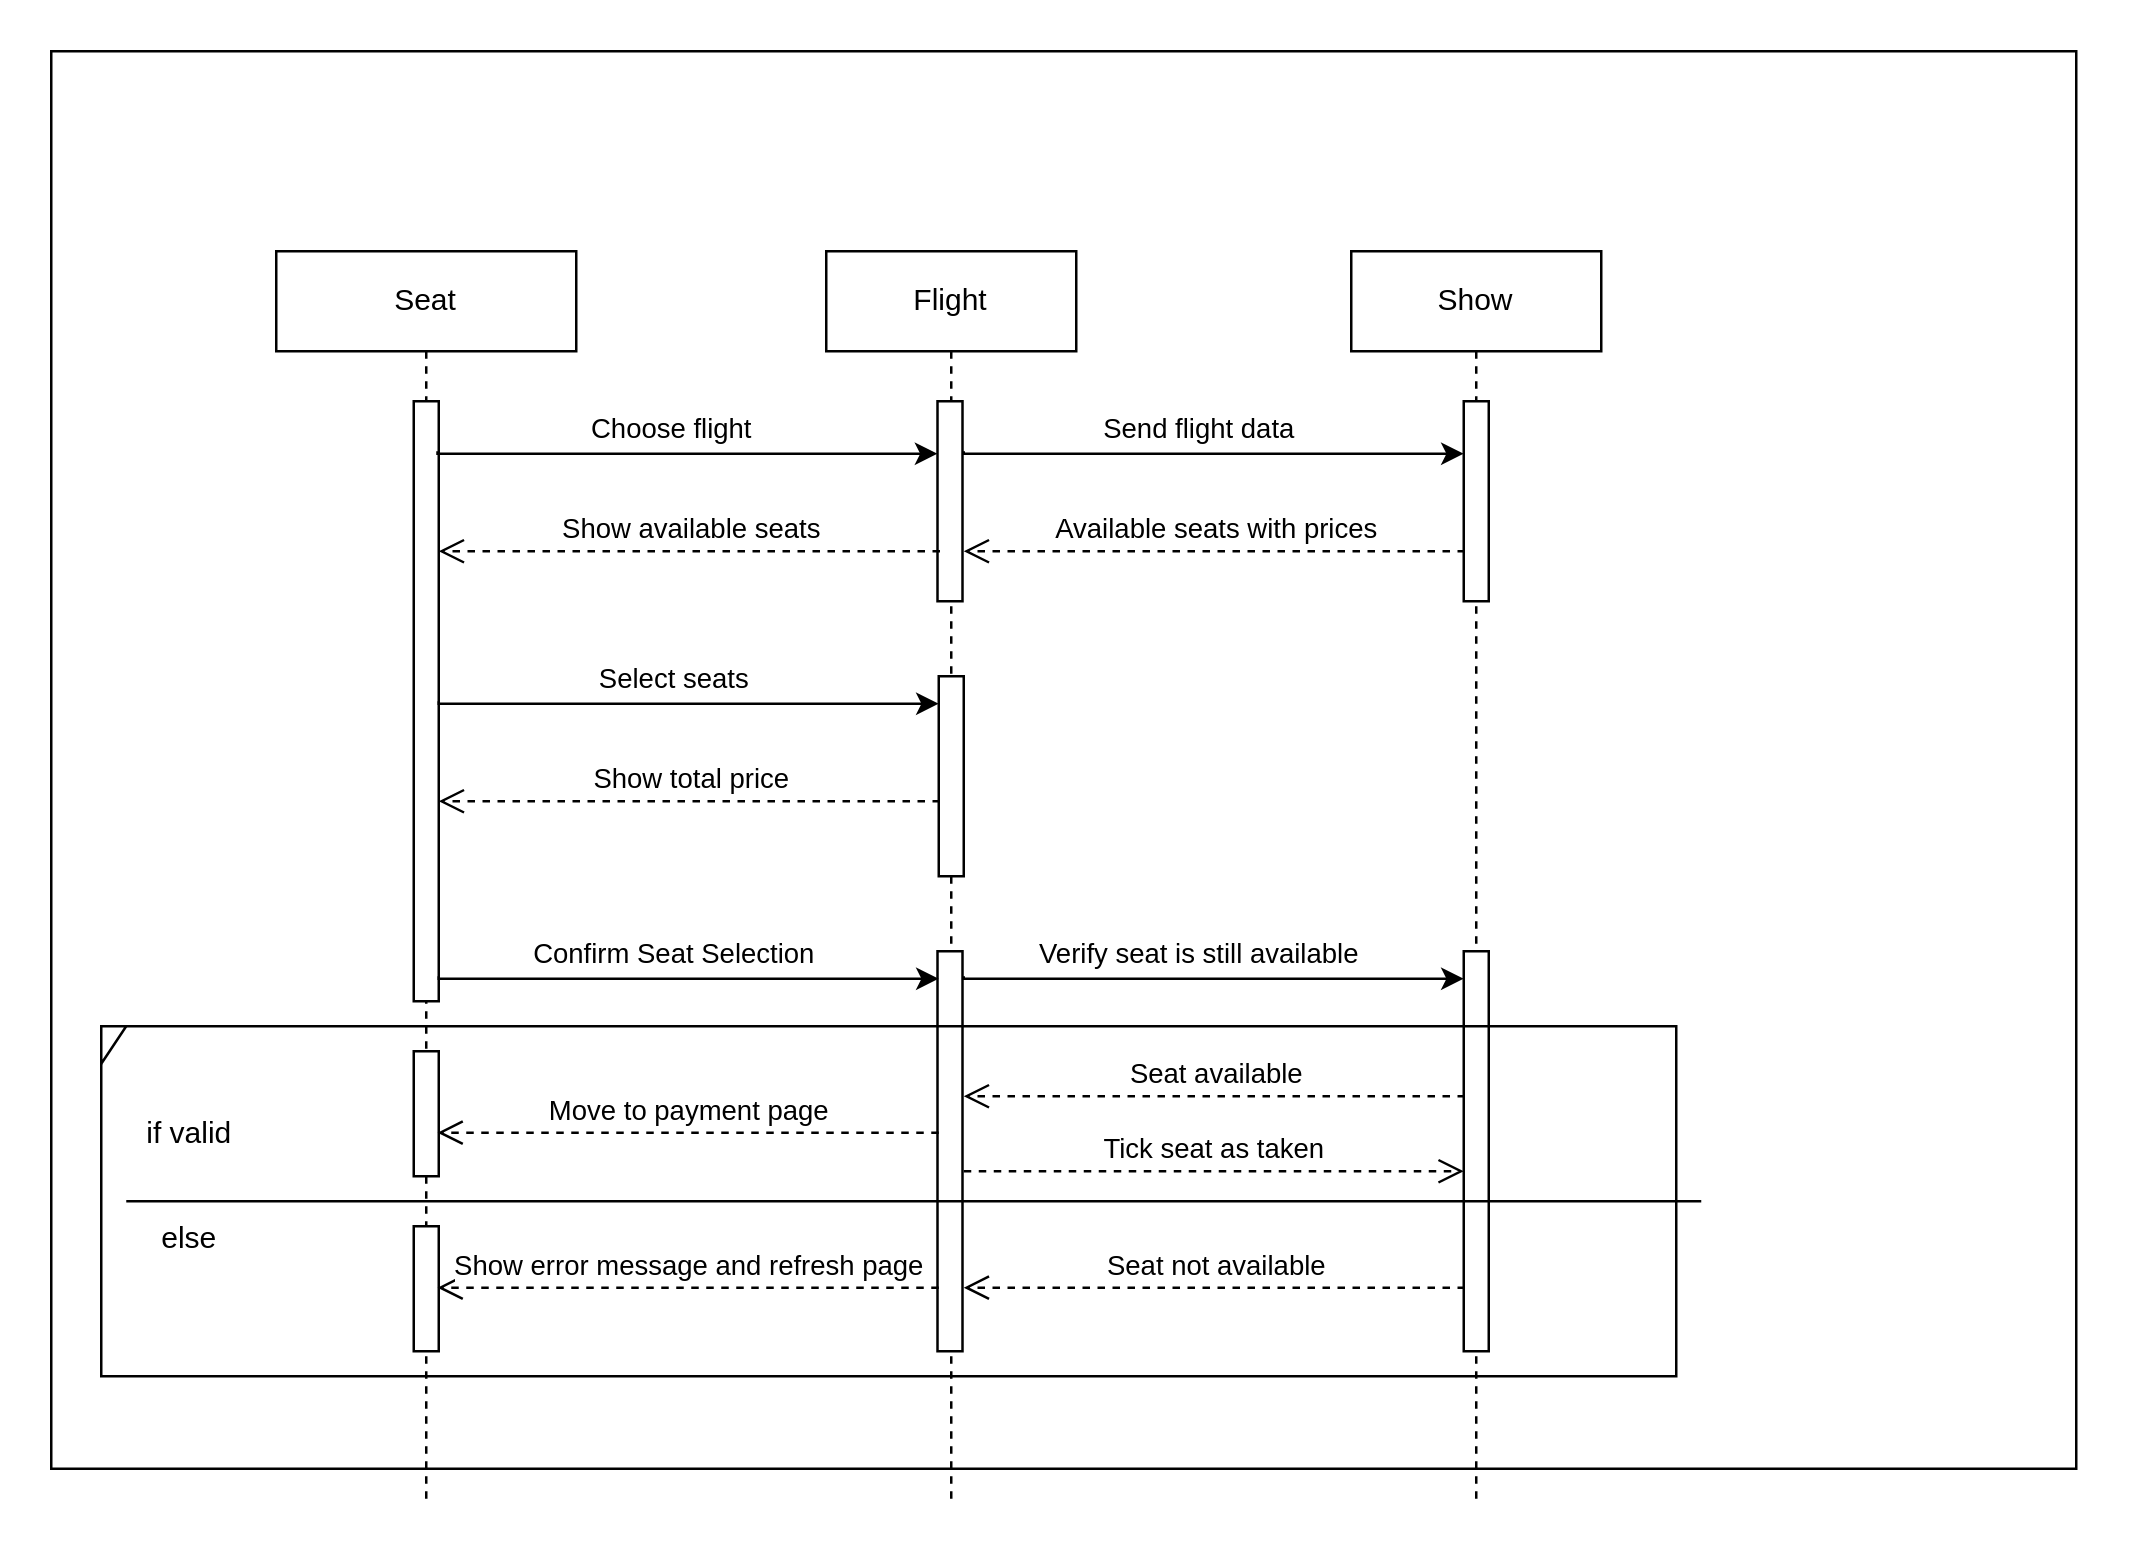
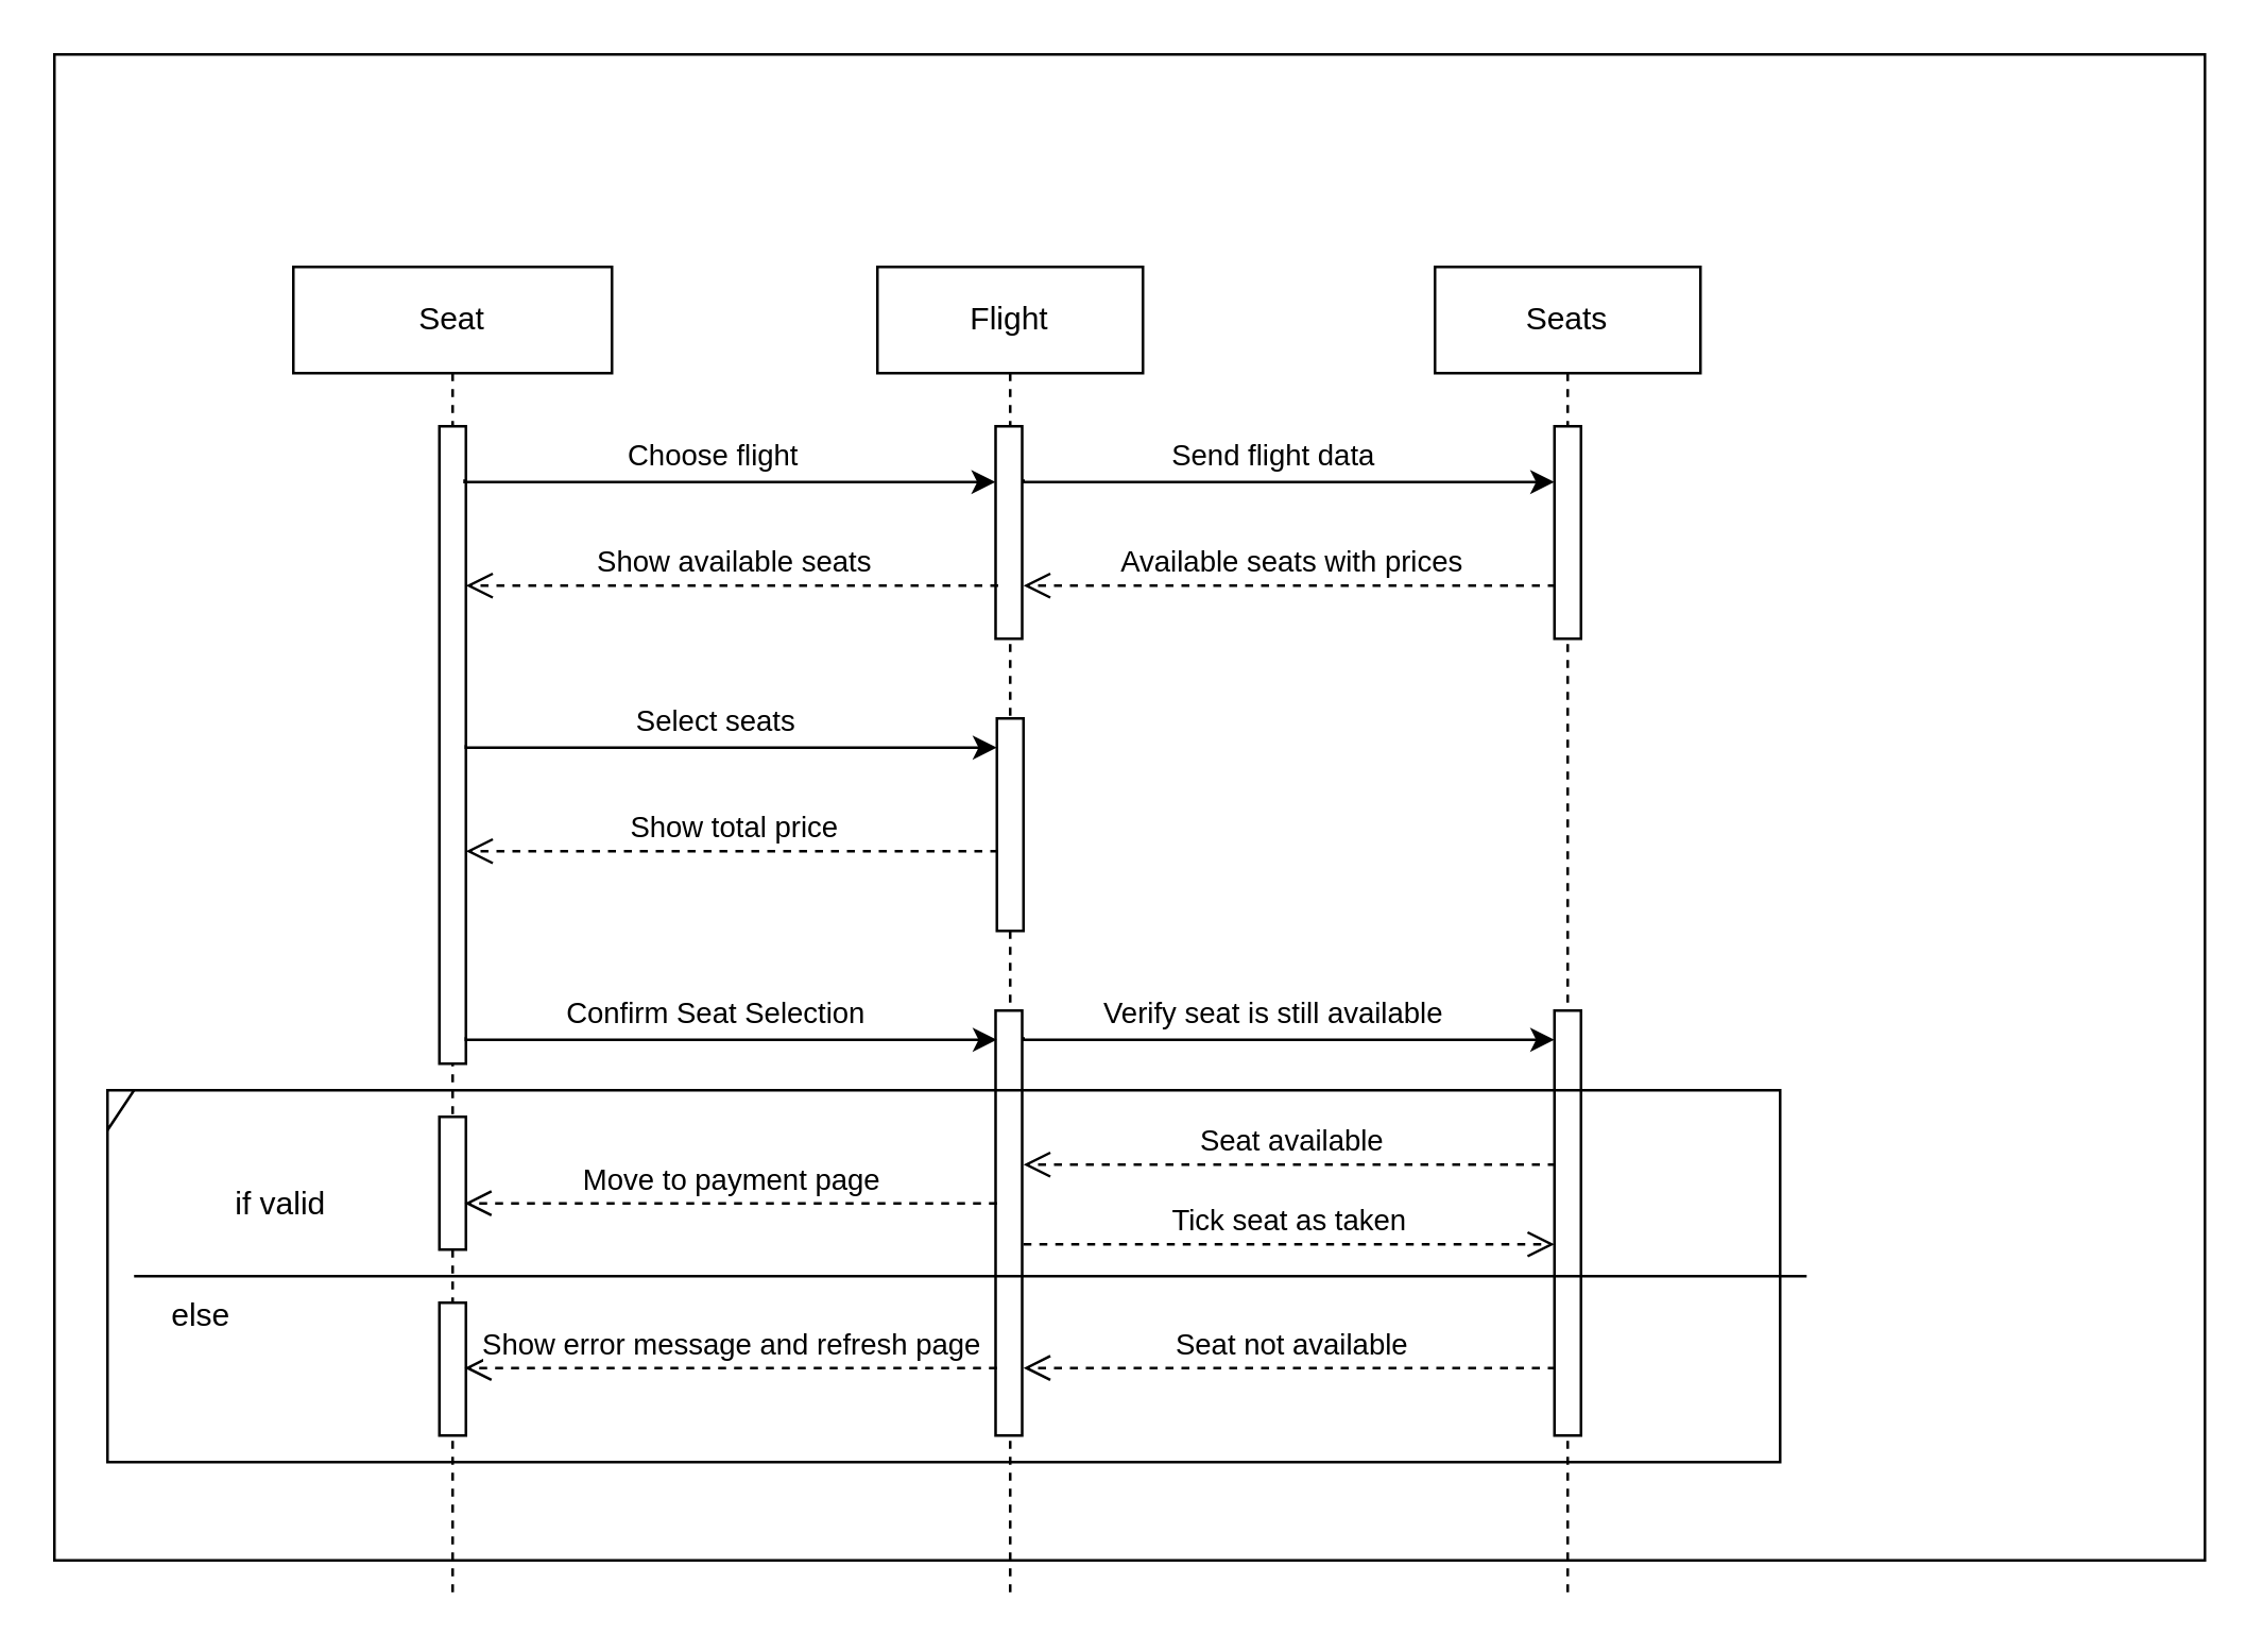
  <mxCell id="0" />
  <mxCell id="1" parent="0" />
  <mxCell id="2" value="" style="verticalLabelPosition=bottom;verticalAlign=top;html=1;shape=mxgraph.basic.rect;fillColor2=none;strokeWidth=1;size=20;indent=5;" parent="1" vertex="1"><mxGeometry x="20" y="20" width="810" height="567" as="geometry" /></mxCell>
  <mxCell id="3" value="Flight" style="shape=umlLifeline;perimeter=lifelinePerimeter;whiteSpace=wrap;html=1;container=1;dropTarget=0;collapsible=0;recursiveResize=0;outlineConnect=0;portConstraint=eastwest;newEdgeStyle={&quot;curved&quot;:0,&quot;rounded&quot;:0};" parent="1" vertex="1"><mxGeometry x="330" y="100" width="100" height="500" as="geometry" /></mxCell>
  <mxCell id="4" value="" style="html=1;points=[[0,0,0,0,5],[0,1,0,0,-5],[1,0,0,0,5],[1,1,0,0,-5]];perimeter=orthogonalPerimeter;outlineConnect=0;targetShapes=umlLifeline;portConstraint=eastwest;newEdgeStyle={&quot;curved&quot;:0,&quot;rounded&quot;:0};" parent="3" vertex="1"><mxGeometry x="44.5" y="60" width="10" height="80" as="geometry" /></mxCell>
  <mxCell id="5" value="" style="html=1;points=[[0,0,0,0,5],[0,1,0,0,-5],[1,0,0,0,5],[1,1,0,0,-5]];perimeter=orthogonalPerimeter;outlineConnect=0;targetShapes=umlLifeline;portConstraint=eastwest;newEdgeStyle={&quot;curved&quot;:0,&quot;rounded&quot;:0};" parent="3" vertex="1"><mxGeometry x="45" y="170" width="10" height="80" as="geometry" /></mxCell>
  <mxCell id="6" value="" style="html=1;points=[[0,0,0,0,5],[0,1,0,0,-5],[1,0,0,0,5],[1,1,0,0,-5]];perimeter=orthogonalPerimeter;outlineConnect=0;targetShapes=umlLifeline;portConstraint=eastwest;newEdgeStyle={&quot;curved&quot;:0,&quot;rounded&quot;:0};" parent="3" vertex="1"><mxGeometry x="44.5" y="280" width="10" height="160" as="geometry" /></mxCell>
  <mxCell id="7" value="" style="shape=umlLifeline;perimeter=lifelinePerimeter;whiteSpace=wrap;html=1;container=1;dropTarget=0;collapsible=0;recursiveResize=0;outlineConnect=0;portConstraint=eastwest;newEdgeStyle={&quot;curved&quot;:0,&quot;rounded&quot;:0};participant=umlActor;" parent="1" vertex="1"><mxGeometry x="160" y="100" width="20" height="500" as="geometry" /></mxCell>
  <mxCell id="8" value="" style="html=1;points=[[0,0,0,0,5],[0,1,0,0,-5],[1,0,0,0,5],[1,1,0,0,-5]];perimeter=orthogonalPerimeter;outlineConnect=0;targetShapes=umlLifeline;portConstraint=eastwest;newEdgeStyle={&quot;curved&quot;:0,&quot;rounded&quot;:0};" parent="7" vertex="1"><mxGeometry x="5" y="60" width="10" height="240" as="geometry" /></mxCell>
  <mxCell id="9" value="" style="html=1;points=[[0,0,0,0,5],[0,1,0,0,-5],[1,0,0,0,5],[1,1,0,0,-5]];perimeter=orthogonalPerimeter;outlineConnect=0;targetShapes=umlLifeline;portConstraint=eastwest;newEdgeStyle={&quot;curved&quot;:0,&quot;rounded&quot;:0};" parent="7" vertex="1"><mxGeometry x="5" y="320" width="10" height="50" as="geometry" /></mxCell>
- <mxCell id="10" value="Show" style="shape=umlLifeline;perimeter=lifelinePerimeter;whiteSpace=wrap;html=1;container=1;dropTarget=0;collapsible=0;recursiveResize=0;outlineConnect=0;portConstraint=eastwest;newEdgeStyle={&quot;curved&quot;:0,&quot;rounded&quot;:0};" parent="1" vertex="1"><mxGeometry x="540" y="100" width="100" height="500" as="geometry" /></mxCell>
+ <mxCell id="10" value="Seats" style="shape=umlLifeline;perimeter=lifelinePerimeter;whiteSpace=wrap;html=1;container=1;dropTarget=0;collapsible=0;recursiveResize=0;outlineConnect=0;portConstraint=eastwest;newEdgeStyle={&quot;curved&quot;:0,&quot;rounded&quot;:0};" parent="1" vertex="1"><mxGeometry x="540" y="100" width="100" height="500" as="geometry" /></mxCell>
  <mxCell id="11" value="" style="html=1;points=[[0,0,0,0,5],[0,1,0,0,-5],[1,0,0,0,5],[1,1,0,0,-5]];perimeter=orthogonalPerimeter;outlineConnect=0;targetShapes=umlLifeline;portConstraint=eastwest;newEdgeStyle={&quot;curved&quot;:0,&quot;rounded&quot;:0};" parent="10" vertex="1"><mxGeometry x="45" y="60" width="10" height="80" as="geometry" /></mxCell>
  <mxCell id="12" value="" style="html=1;points=[[0,0,0,0,5],[0,1,0,0,-5],[1,0,0,0,5],[1,1,0,0,-5]];perimeter=orthogonalPerimeter;outlineConnect=0;targetShapes=umlLifeline;portConstraint=eastwest;newEdgeStyle={&quot;curved&quot;:0,&quot;rounded&quot;:0};" parent="10" vertex="1"><mxGeometry x="45" y="280" width="10" height="160" as="geometry" /></mxCell>
  <mxCell id="13" style="edgeStyle=orthogonalEdgeStyle;rounded=0;orthogonalLoop=1;jettySize=auto;html=1;curved=0;" parent="1" edge="1"><mxGeometry relative="1" as="geometry"><mxPoint x="174.5" y="180" as="sourcePoint" /><mxPoint x="374.5" y="181" as="targetPoint" /><Array as="points"><mxPoint x="174.5" y="181" /></Array></mxGeometry></mxCell>
  <mxCell id="14" value="Choose flight" style="edgeLabel;html=1;align=center;verticalAlign=middle;resizable=0;points=[];" parent="13" vertex="1" connectable="0"><mxGeometry x="-0.296" y="-1" relative="1" as="geometry"><mxPoint x="23" y="-12" as="offset" /></mxGeometry></mxCell>
  <mxCell id="15" style="edgeStyle=orthogonalEdgeStyle;rounded=0;orthogonalLoop=1;jettySize=auto;html=1;curved=0;" parent="1" edge="1"><mxGeometry relative="1" as="geometry"><mxPoint x="385" y="180" as="sourcePoint" /><mxPoint x="585" y="181" as="targetPoint" /><Array as="points"><mxPoint x="385" y="181" /></Array></mxGeometry></mxCell>
  <mxCell id="16" value="Send flight data" style="edgeLabel;html=1;align=center;verticalAlign=middle;resizable=0;points=[];" parent="15" vertex="1" connectable="0"><mxGeometry x="-0.296" y="-1" relative="1" as="geometry"><mxPoint x="23" y="-12" as="offset" /></mxGeometry></mxCell>
  <mxCell id="17" value="Available seats with prices" style="html=1;verticalAlign=bottom;endArrow=open;dashed=1;endSize=8;curved=0;rounded=0;" parent="1" edge="1"><mxGeometry x="-0.003" relative="1" as="geometry"><mxPoint x="585.5" y="220" as="sourcePoint" /><mxPoint x="385" y="220" as="targetPoint" /><mxPoint as="offset" /></mxGeometry></mxCell>
  <mxCell id="18" value="Show available seats" style="html=1;verticalAlign=bottom;endArrow=open;dashed=1;endSize=8;curved=0;rounded=0;" parent="1" edge="1"><mxGeometry x="-0.003" relative="1" as="geometry"><mxPoint x="375.5" y="220" as="sourcePoint" /><mxPoint x="175" y="220" as="targetPoint" /><mxPoint as="offset" /></mxGeometry></mxCell>
  <mxCell id="19" style="edgeStyle=orthogonalEdgeStyle;rounded=0;orthogonalLoop=1;jettySize=auto;html=1;curved=0;" parent="1" edge="1"><mxGeometry relative="1" as="geometry"><mxPoint x="175" y="280" as="sourcePoint" /><mxPoint x="375" y="281" as="targetPoint" /><Array as="points"><mxPoint x="175" y="281" /></Array></mxGeometry></mxCell>
  <mxCell id="20" value="Select seats" style="edgeLabel;html=1;align=center;verticalAlign=middle;resizable=0;points=[];" parent="19" vertex="1" connectable="0"><mxGeometry x="-0.296" y="-1" relative="1" as="geometry"><mxPoint x="23" y="-12" as="offset" /></mxGeometry></mxCell>
  <mxCell id="21" value="Show total price" style="html=1;verticalAlign=bottom;endArrow=open;dashed=1;endSize=8;curved=0;rounded=0;" parent="1" edge="1"><mxGeometry x="-0.003" relative="1" as="geometry"><mxPoint x="375.5" y="320" as="sourcePoint" /><mxPoint x="175" y="320" as="targetPoint" /><mxPoint as="offset" /></mxGeometry></mxCell>
  <mxCell id="22" style="edgeStyle=orthogonalEdgeStyle;rounded=0;orthogonalLoop=1;jettySize=auto;html=1;curved=0;" parent="1" edge="1"><mxGeometry relative="1" as="geometry"><mxPoint x="175" y="390" as="sourcePoint" /><mxPoint x="375" y="391" as="targetPoint" /><Array as="points"><mxPoint x="175" y="391" /></Array></mxGeometry></mxCell>
  <mxCell id="23" value="Confirm Seat Selection" style="edgeLabel;html=1;align=center;verticalAlign=middle;resizable=0;points=[];" parent="22" vertex="1" connectable="0"><mxGeometry x="-0.296" y="-1" relative="1" as="geometry"><mxPoint x="23" y="-12" as="offset" /></mxGeometry></mxCell>
  <mxCell id="24" style="edgeStyle=orthogonalEdgeStyle;rounded=0;orthogonalLoop=1;jettySize=auto;html=1;curved=0;" parent="1" edge="1"><mxGeometry relative="1" as="geometry"><mxPoint x="385" y="390" as="sourcePoint" /><mxPoint x="585" y="391" as="targetPoint" /><Array as="points"><mxPoint x="385" y="391" /></Array></mxGeometry></mxCell>
  <mxCell id="25" value="Verify seat is still available" style="edgeLabel;html=1;align=center;verticalAlign=middle;resizable=0;points=[];" parent="24" vertex="1" connectable="0"><mxGeometry x="-0.296" y="-1" relative="1" as="geometry"><mxPoint x="23" y="-12" as="offset" /></mxGeometry></mxCell>
  <mxCell id="26" value="" style="shape=umlFrame;whiteSpace=wrap;html=1;pointerEvents=0;width=10;height=15;" parent="1" vertex="1"><mxGeometry x="40" y="410" width="630" height="140" as="geometry" /></mxCell>
- <mxCell id="27" value="if valid" style="text;html=1;align=center;verticalAlign=middle;resizable=0;points=[];autosize=1;strokeColor=none;fillColor=none;" parent="1" vertex="1"><mxGeometry x="45" y="438" width="60" height="30" as="geometry" /></mxCell>
+ <mxCell id="27" value="if valid" style="text;html=1;align=center;verticalAlign=middle;resizable=0;points=[];autosize=1;strokeColor=none;fillColor=none;" parent="1" vertex="1"><mxGeometry x="75" y="438" width="60" height="30" as="geometry" /></mxCell>
  <mxCell id="28" value="else" style="text;html=1;align=center;verticalAlign=middle;resizable=0;points=[];autosize=1;strokeColor=none;fillColor=none;" parent="1" vertex="1"><mxGeometry x="50" y="480" width="50" height="30" as="geometry" /></mxCell>
  <mxCell id="29" value="" style="line;strokeWidth=1;fillColor=none;align=left;verticalAlign=middle;spacingTop=-1;spacingLeft=3;spacingRight=3;rotatable=0;labelPosition=right;points=[];portConstraint=eastwest;strokeColor=inherit;" parent="1" vertex="1"><mxGeometry x="50" y="476" width="630" height="8" as="geometry" /></mxCell>
  <mxCell id="30" value="Seat available" style="html=1;verticalAlign=bottom;endArrow=open;dashed=1;endSize=8;curved=0;rounded=0;" parent="1" edge="1"><mxGeometry x="-0.003" relative="1" as="geometry"><mxPoint x="585.5" y="438" as="sourcePoint" /><mxPoint x="385" y="438" as="targetPoint" /><mxPoint as="offset" /></mxGeometry></mxCell>
  <mxCell id="31" value="Tick seat as taken" style="html=1;verticalAlign=bottom;endArrow=open;dashed=1;endSize=8;curved=0;rounded=0;" parent="1" target="12" edge="1"><mxGeometry x="-0.003" relative="1" as="geometry"><mxPoint x="385" y="468" as="sourcePoint" /><mxPoint x="509.5" y="470" as="targetPoint" /><mxPoint as="offset" /></mxGeometry></mxCell>
  <mxCell id="32" value="Move to payment page" style="html=1;verticalAlign=bottom;endArrow=open;dashed=1;endSize=8;curved=0;rounded=0;" parent="1" edge="1"><mxGeometry x="-0.003" relative="1" as="geometry"><mxPoint x="375" y="452.55" as="sourcePoint" /><mxPoint x="174.5" y="452.55" as="targetPoint" /><mxPoint as="offset" /></mxGeometry></mxCell>
  <mxCell id="33" value="" style="html=1;points=[[0,0,0,0,5],[0,1,0,0,-5],[1,0,0,0,5],[1,1,0,0,-5]];perimeter=orthogonalPerimeter;outlineConnect=0;targetShapes=umlLifeline;portConstraint=eastwest;newEdgeStyle={&quot;curved&quot;:0,&quot;rounded&quot;:0};" parent="1" vertex="1"><mxGeometry x="165" y="490" width="10" height="50" as="geometry" /></mxCell>
  <mxCell id="34" value="Seat not available" style="html=1;verticalAlign=bottom;endArrow=open;dashed=1;endSize=8;curved=0;rounded=0;" parent="1" edge="1"><mxGeometry x="-0.003" relative="1" as="geometry"><mxPoint x="585.5" y="514.55" as="sourcePoint" /><mxPoint x="385" y="514.55" as="targetPoint" /><mxPoint as="offset" /></mxGeometry></mxCell>
  <mxCell id="35" value="Show error message and refresh page" style="html=1;verticalAlign=bottom;endArrow=open;dashed=1;endSize=8;curved=0;rounded=0;" parent="1" edge="1"><mxGeometry x="-0.003" relative="1" as="geometry"><mxPoint x="375" y="514.55" as="sourcePoint" /><mxPoint x="174.5" y="514.55" as="targetPoint" /><mxPoint as="offset" /></mxGeometry></mxCell>
  <mxCell id="36" value="Text" style="text;html=1;strokeColor=none;fillColor=none;align=center;verticalAlign=middle;whiteSpace=wrap;rounded=0;" parent="1" vertex="1"><mxGeometry x="140" y="105" width="60" height="30" as="geometry" /></mxCell>
  <mxCell id="37" value="Seat" style="rounded=0;whiteSpace=wrap;html=1;" parent="1" vertex="1"><mxGeometry x="110" y="100" width="120" height="40" as="geometry" /></mxCell>
